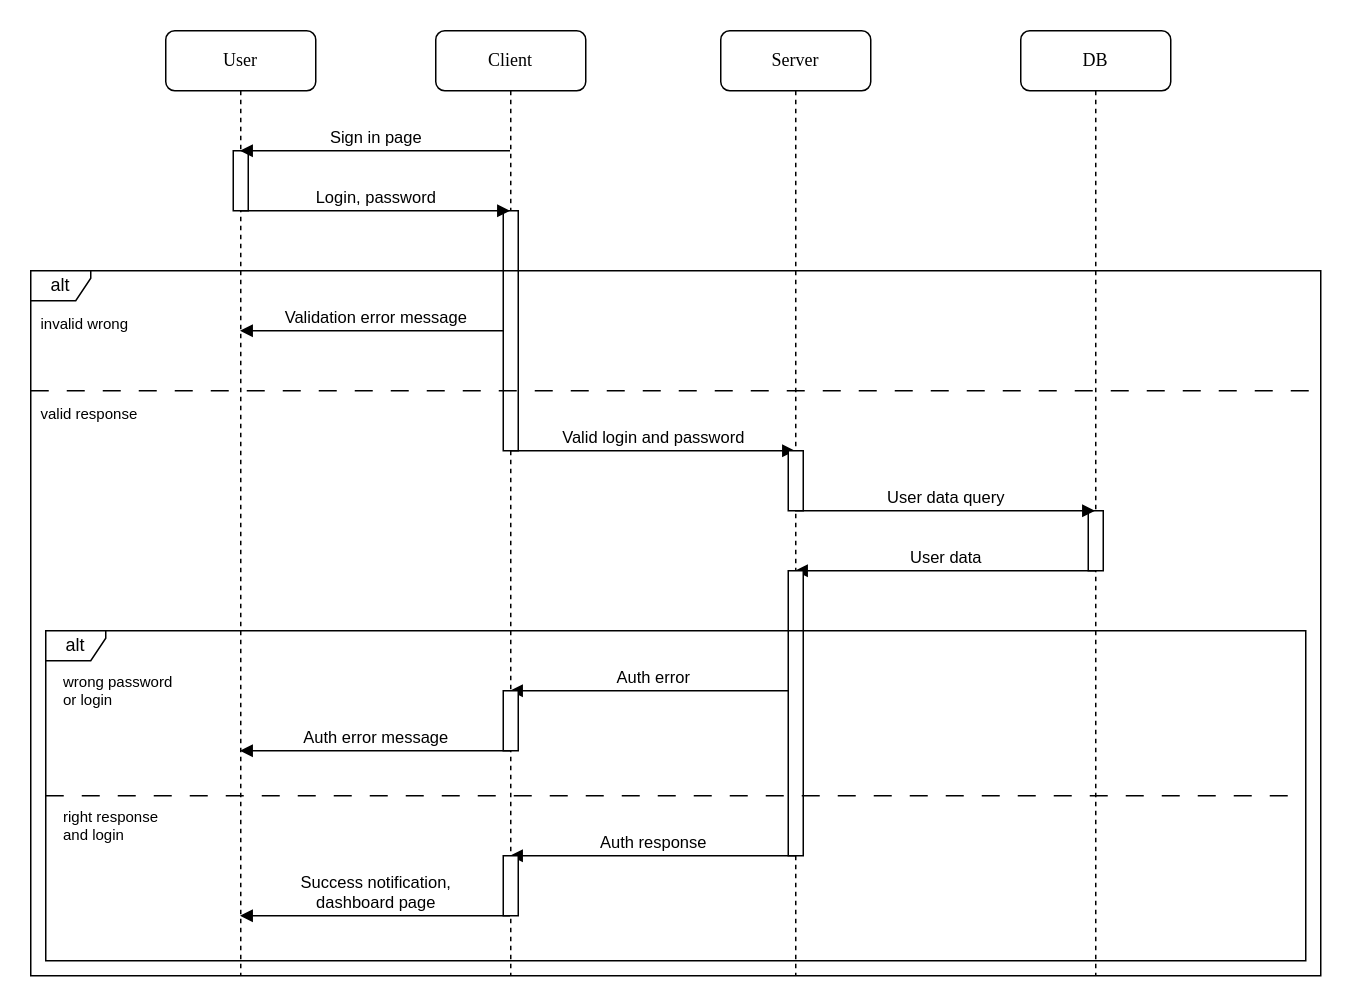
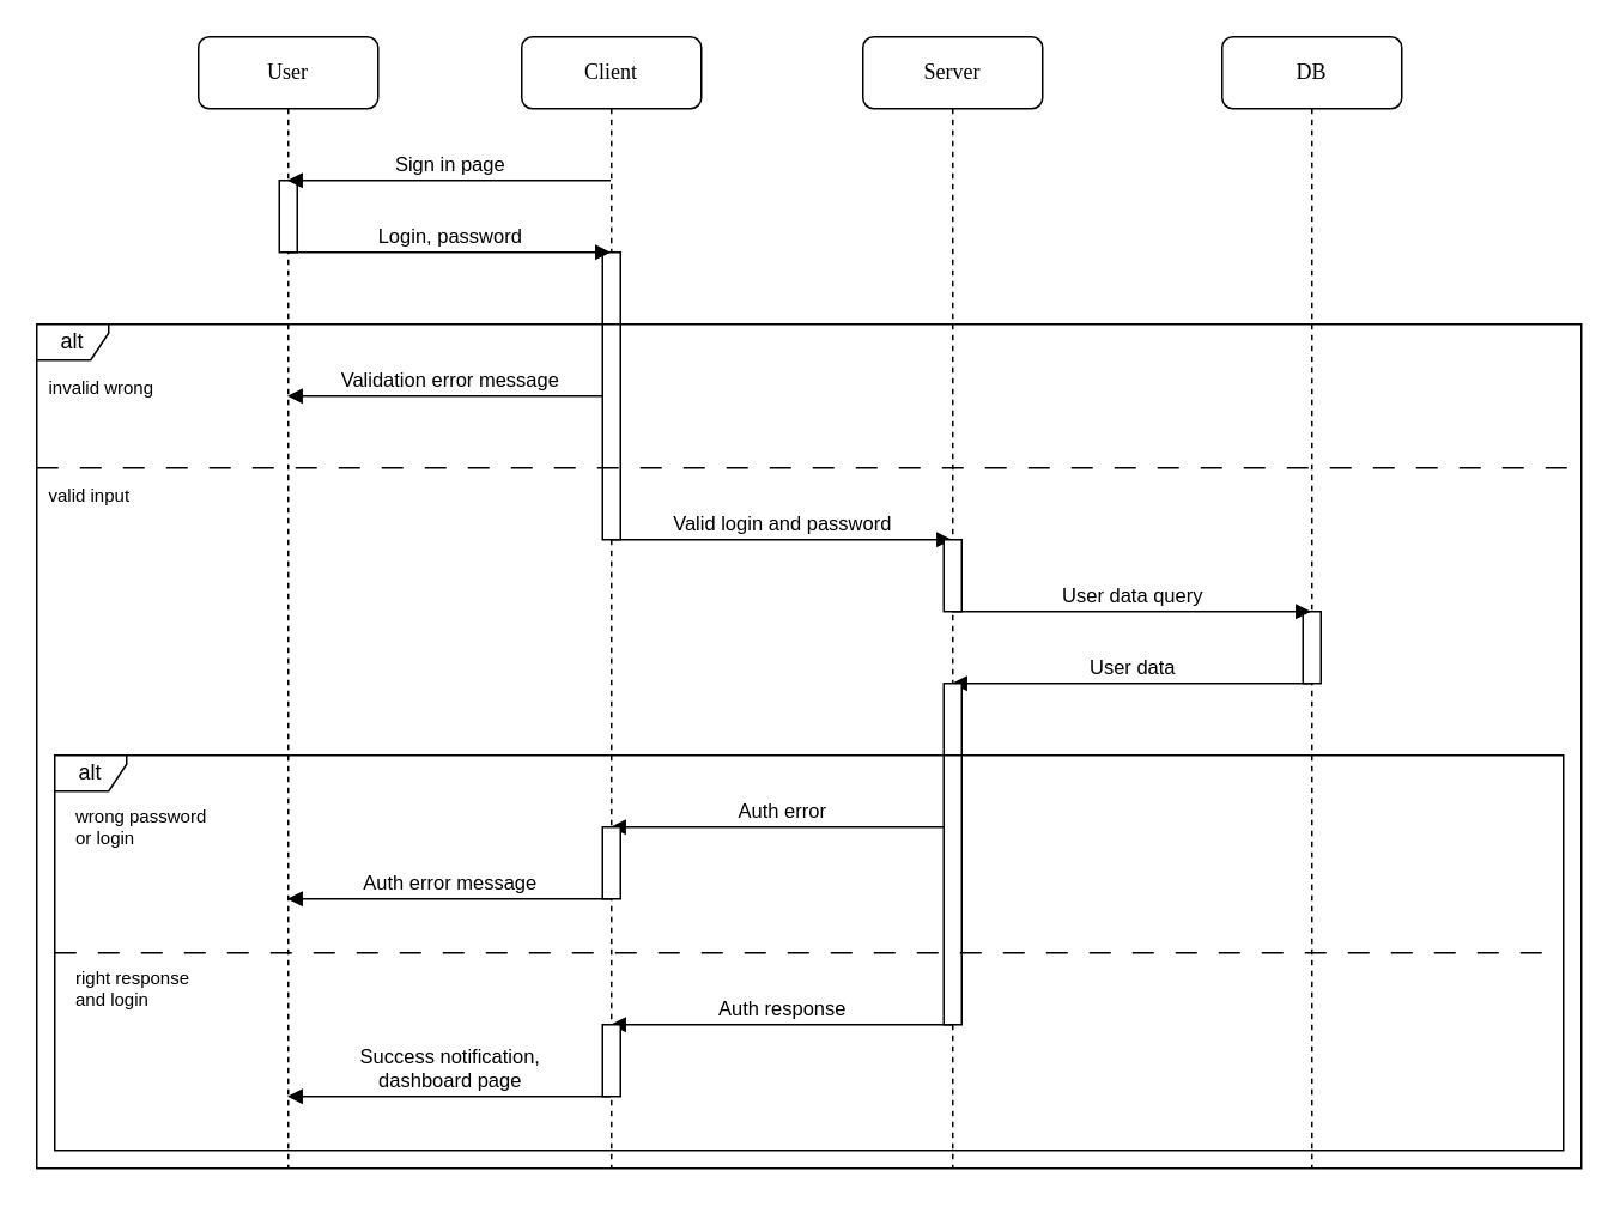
  <mxCell id="0" />
  <mxCell id="1" parent="0" />
  <mxCell id="2" value="Auth error" style="html=1;verticalAlign=bottom;endArrow=block;curved=0;rounded=0;" edge="1" parent="1" source="8" target="6"><mxGeometry width="80" relative="1" as="geometry"><mxPoint x="525.5" y="419.29" as="sourcePoint" /><mxPoint x="345.5" y="419.29" as="targetPoint" /><Array as="points"><mxPoint x="430" y="460" /></Array></mxGeometry></mxCell>
  <mxCell id="3" value="Validation error message" style="html=1;verticalAlign=bottom;endArrow=block;curved=0;rounded=0;" edge="1" parent="1" source="6" target="4"><mxGeometry width="80" relative="1" as="geometry"><mxPoint x="340" y="220" as="sourcePoint" /><mxPoint x="160" y="220" as="targetPoint" /><Array as="points"><mxPoint x="240" y="220" /></Array></mxGeometry></mxCell>
  <mxCell id="4" value="User" style="shape=umlLifeline;perimeter=lifelinePerimeter;whiteSpace=wrap;html=1;container=1;collapsible=0;recursiveResize=0;outlineConnect=0;rounded=1;shadow=0;comic=0;labelBackgroundColor=none;strokeWidth=1;fontFamily=Verdana;fontSize=12;align=center;" vertex="1" parent="1"><mxGeometry x="110" y="20" width="100" height="630" as="geometry" /></mxCell>
  <mxCell id="5" value="" style="html=1;points=[];perimeter=orthogonalPerimeter;rounded=0;shadow=0;comic=0;labelBackgroundColor=none;strokeWidth=1;fontFamily=Verdana;fontSize=12;align=center;" vertex="1" parent="4"><mxGeometry x="45" y="80" width="10" height="40" as="geometry" /></mxCell>
  <mxCell id="6" value="Client" style="shape=umlLifeline;perimeter=lifelinePerimeter;whiteSpace=wrap;html=1;container=1;collapsible=0;recursiveResize=0;outlineConnect=0;rounded=1;shadow=0;comic=0;labelBackgroundColor=none;strokeWidth=1;fontFamily=Verdana;fontSize=12;align=center;" vertex="1" parent="1"><mxGeometry x="290" y="20" width="100" height="630" as="geometry" /></mxCell>
  <mxCell id="7" value="" style="html=1;points=[];perimeter=orthogonalPerimeter;rounded=0;shadow=0;comic=0;labelBackgroundColor=none;strokeWidth=1;fontFamily=Verdana;fontSize=12;align=center;" vertex="1" parent="6"><mxGeometry x="45" y="120" width="10" height="160" as="geometry" /></mxCell>
  <mxCell id="8" value="Server" style="shape=umlLifeline;perimeter=lifelinePerimeter;whiteSpace=wrap;html=1;container=1;collapsible=0;recursiveResize=0;outlineConnect=0;rounded=1;shadow=0;comic=0;labelBackgroundColor=none;strokeWidth=1;fontFamily=Verdana;fontSize=12;align=center;" vertex="1" parent="1"><mxGeometry x="480" y="20" width="100" height="630" as="geometry" /></mxCell>
  <mxCell id="9" value="DB" style="shape=umlLifeline;perimeter=lifelinePerimeter;whiteSpace=wrap;html=1;container=1;collapsible=0;recursiveResize=0;outlineConnect=0;rounded=1;shadow=0;comic=0;labelBackgroundColor=none;strokeWidth=1;fontFamily=Verdana;fontSize=12;align=center;" vertex="1" parent="1"><mxGeometry x="680" y="20" width="100" height="630" as="geometry" /></mxCell>
  <mxCell id="10" value="" style="html=1;points=[];perimeter=orthogonalPerimeter;rounded=0;shadow=0;comic=0;labelBackgroundColor=none;strokeWidth=1;fontFamily=Verdana;fontSize=12;align=center;" vertex="1" parent="9"><mxGeometry x="45" y="320" width="10" height="40" as="geometry" /></mxCell>
  <mxCell id="11" value="Sign in page" style="html=1;verticalAlign=bottom;endArrow=block;curved=0;rounded=0;" edge="1" parent="1" source="6" target="4"><mxGeometry width="80" relative="1" as="geometry"><mxPoint x="420" y="220" as="sourcePoint" /><mxPoint x="500" y="220" as="targetPoint" /><Array as="points"><mxPoint x="240" y="100" /></Array></mxGeometry></mxCell>
  <mxCell id="12" value="Login, password" style="html=1;verticalAlign=bottom;endArrow=block;curved=0;rounded=0;" edge="1" parent="1" source="4" target="6"><mxGeometry width="80" relative="1" as="geometry"><mxPoint x="340" y="160" as="sourcePoint" /><mxPoint x="230" y="250" as="targetPoint" /><Array as="points"><mxPoint x="250" y="140" /></Array></mxGeometry></mxCell>
  <mxCell id="13" value="alt" style="shape=umlFrame;whiteSpace=wrap;html=1;pointerEvents=0;width=40;height=20;" vertex="1" parent="1"><mxGeometry x="20" y="180" width="860" height="470" as="geometry" /></mxCell>
  <mxCell id="14" value="invalid wrong" style="text;html=1;align=left;verticalAlign=middle;resizable=0;points=[];autosize=1;strokeColor=none;fillColor=none;fontSize=10;" vertex="1" parent="1"><mxGeometry x="25" y="200" width="80" height="30" as="geometry" /></mxCell>
  <mxCell id="15" value="" style="line;strokeWidth=1;fillColor=none;align=left;verticalAlign=middle;spacingTop=-1;spacingLeft=3;spacingRight=3;rotatable=0;labelPosition=right;points=[];portConstraint=eastwest;strokeColor=inherit;dashed=1;dashPattern=12 12;" vertex="1" parent="1"><mxGeometry x="20" y="250" width="860" height="20" as="geometry" /></mxCell>
  <mxCell id="16" value="Valid login and password" style="html=1;verticalAlign=bottom;endArrow=block;curved=0;rounded=0;" edge="1" parent="1" source="6" target="8"><mxGeometry width="80" relative="1" as="geometry"><mxPoint x="460.24" y="290" as="sourcePoint" /><mxPoint x="640.24" y="290" as="targetPoint" /><Array as="points"><mxPoint x="450" y="300" /></Array></mxGeometry></mxCell>
  <mxCell id="17" value="" style="html=1;points=[];perimeter=orthogonalPerimeter;rounded=0;shadow=0;comic=0;labelBackgroundColor=none;strokeWidth=1;fontFamily=Verdana;fontSize=12;align=center;" vertex="1" parent="1"><mxGeometry x="525" y="300" width="10" height="40" as="geometry" /></mxCell>
  <mxCell id="18" value="User data query" style="html=1;verticalAlign=bottom;endArrow=block;curved=0;rounded=0;" edge="1" parent="1" source="8" target="9"><mxGeometry width="80" relative="1" as="geometry"><mxPoint x="530.09" y="390" as="sourcePoint" /><mxPoint x="720.09" y="390" as="targetPoint" /><Array as="points"><mxPoint x="640" y="340" /></Array></mxGeometry></mxCell>
  <mxCell id="19" value="User data" style="html=1;verticalAlign=bottom;endArrow=block;curved=0;rounded=0;" edge="1" parent="1" source="9" target="8"><mxGeometry width="80" relative="1" as="geometry"><mxPoint x="710.33" y="410" as="sourcePoint" /><mxPoint x="530.33" y="410" as="targetPoint" /><Array as="points"><mxPoint x="630" y="380" /></Array></mxGeometry></mxCell>
  <mxCell id="20" value="" style="html=1;points=[];perimeter=orthogonalPerimeter;rounded=0;shadow=0;comic=0;labelBackgroundColor=none;strokeWidth=1;fontFamily=Verdana;fontSize=12;align=center;" vertex="1" parent="1"><mxGeometry x="525" y="380" width="10" height="190" as="geometry" /></mxCell>
- <mxCell id="21" value="valid response" style="text;html=1;align=left;verticalAlign=middle;resizable=0;points=[];autosize=1;strokeColor=none;fillColor=none;fontSize=10;" vertex="1" parent="1"><mxGeometry x="25" y="260" width="70" height="30" as="geometry" /></mxCell>
+ <mxCell id="21" value="valid input" style="text;html=1;align=left;verticalAlign=middle;resizable=0;points=[];autosize=1;strokeColor=none;fillColor=none;fontSize=10;" vertex="1" parent="1"><mxGeometry x="25" y="260" width="70" height="30" as="geometry" /></mxCell>
  <mxCell id="22" value="alt" style="shape=umlFrame;whiteSpace=wrap;html=1;pointerEvents=0;width=40;height=20;" vertex="1" parent="1"><mxGeometry x="30" y="420" width="840" height="220" as="geometry" /></mxCell>
  <mxCell id="23" value="wrong password&lt;br&gt;or login" style="text;html=1;align=left;verticalAlign=middle;resizable=0;points=[];autosize=1;strokeColor=none;fillColor=none;fontSize=10;" vertex="1" parent="1"><mxGeometry x="40" y="440" width="100" height="40" as="geometry" /></mxCell>
  <mxCell id="24" value="" style="line;strokeWidth=1;fillColor=none;align=left;verticalAlign=middle;spacingTop=-1;spacingLeft=3;spacingRight=3;rotatable=0;labelPosition=right;points=[];portConstraint=eastwest;strokeColor=inherit;dashed=1;dashPattern=12 12;" vertex="1" parent="1"><mxGeometry x="30" y="520" width="840" height="20" as="geometry" /></mxCell>
  <mxCell id="25" value="right response&lt;br&gt;and login" style="text;html=1;align=left;verticalAlign=middle;resizable=0;points=[];autosize=1;strokeColor=none;fillColor=none;fontSize=10;" vertex="1" parent="1"><mxGeometry x="40" y="530" width="90" height="40" as="geometry" /></mxCell>
  <mxCell id="26" value="" style="html=1;points=[];perimeter=orthogonalPerimeter;rounded=0;shadow=0;comic=0;labelBackgroundColor=none;strokeWidth=1;fontFamily=Verdana;fontSize=12;align=center;" vertex="1" parent="1"><mxGeometry x="335" y="460" width="10" height="40" as="geometry" /></mxCell>
  <mxCell id="27" value="Auth error message" style="html=1;verticalAlign=bottom;endArrow=block;curved=0;rounded=0;" edge="1" parent="1" source="6" target="4"><mxGeometry width="80" relative="1" as="geometry"><mxPoint x="370.21" y="500" as="sourcePoint" /><mxPoint x="180.21" y="500" as="targetPoint" /><Array as="points"><mxPoint x="270.21" y="500" /></Array></mxGeometry></mxCell>
  <mxCell id="28" value="Auth response" style="html=1;verticalAlign=bottom;endArrow=block;curved=0;rounded=0;" edge="1" parent="1" source="8" target="6"><mxGeometry width="80" relative="1" as="geometry"><mxPoint x="530.21" y="580" as="sourcePoint" /><mxPoint x="340.21" y="580" as="targetPoint" /><Array as="points"><mxPoint x="430" y="570" /></Array></mxGeometry></mxCell>
  <mxCell id="29" value="" style="html=1;points=[];perimeter=orthogonalPerimeter;rounded=0;shadow=0;comic=0;labelBackgroundColor=none;strokeWidth=1;fontFamily=Verdana;fontSize=12;align=center;" vertex="1" parent="1"><mxGeometry x="335" y="570" width="10" height="40" as="geometry" /></mxCell>
  <mxCell id="30" value="Success notification,&lt;br&gt;dashboard page" style="html=1;verticalAlign=bottom;endArrow=block;curved=0;rounded=0;" edge="1" parent="1" source="6" target="4"><mxGeometry width="80" relative="1" as="geometry"><mxPoint x="335" y="640" as="sourcePoint" /><mxPoint x="155" y="640" as="targetPoint" /><Array as="points"><mxPoint x="270" y="610" /></Array></mxGeometry></mxCell>
